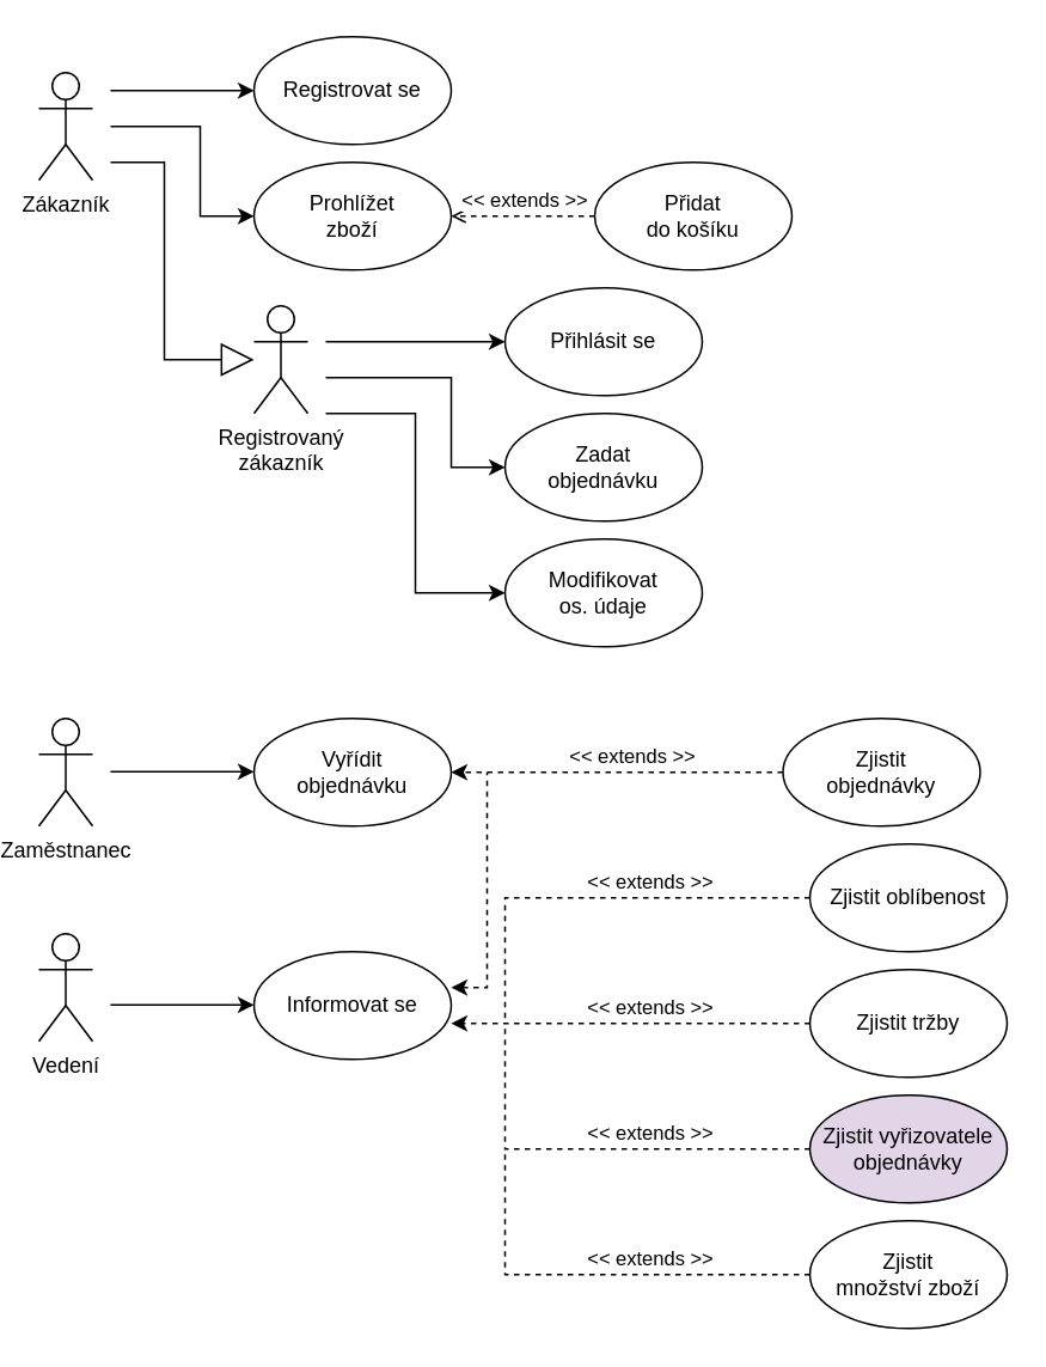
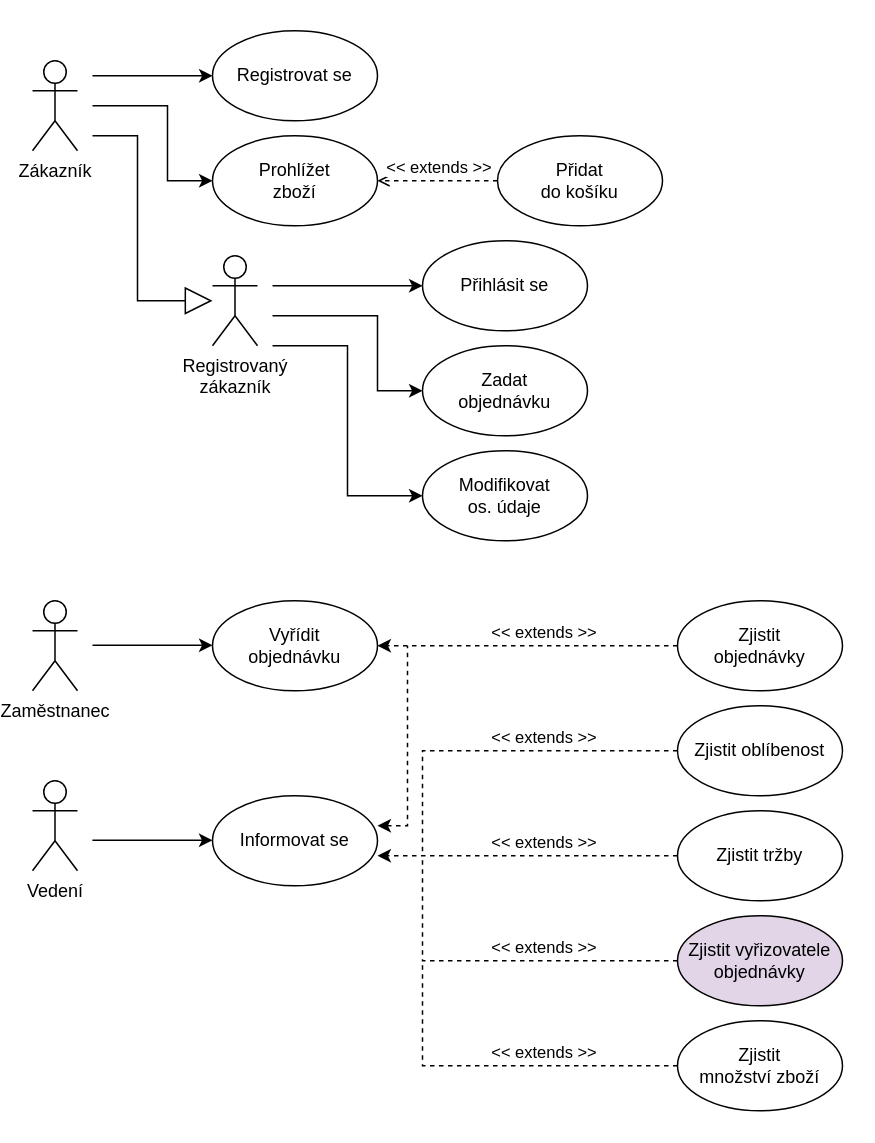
  <mxCell id="0" />
  <mxCell id="1" parent="0" />
  <mxCell id="2" style="edgeStyle=orthogonalEdgeStyle;rounded=0;orthogonalLoop=1;jettySize=auto;html=1;entryX=0;entryY=0.5;entryDx=0;entryDy=0;" edge="1" parent="1" target="11"><mxGeometry relative="1" as="geometry"><mxPoint x="80" y="190" as="targetPoint" /><mxPoint x="60" y="50" as="sourcePoint" /><Array as="points"><mxPoint x="140" y="50" /></Array></mxGeometry></mxCell>
  <mxCell id="3" value="Zákazník" style="shape=umlActor;verticalLabelPosition=bottom;verticalAlign=top;html=1;fontFamily=Helvetica;labelBorderColor=none;labelBackgroundColor=none;" vertex="1" parent="1"><mxGeometry x="20" y="40" width="30" height="60" as="geometry" /></mxCell>
  <mxCell id="4" value="Zaměstnanec" style="shape=umlActor;verticalLabelPosition=bottom;verticalAlign=top;html=1;" vertex="1" parent="1"><mxGeometry x="20" y="400" width="30" height="60" as="geometry" /></mxCell>
  <mxCell id="5" value="Vedení" style="shape=umlActor;verticalLabelPosition=bottom;verticalAlign=top;html=1;" vertex="1" parent="1"><mxGeometry x="20" y="520" width="30" height="60" as="geometry" /></mxCell>
  <mxCell id="6" value="" style="endArrow=block;endSize=16;endFill=0;html=1;rounded=0;" edge="1" parent="1" target="7"><mxGeometry x="-0.263" width="160" relative="1" as="geometry"><mxPoint x="60" y="90" as="sourcePoint" /><mxPoint x="120" y="200" as="targetPoint" /><Array as="points"><mxPoint x="90" y="90" /><mxPoint x="90" y="200" /></Array><mxPoint as="offset" /></mxGeometry></mxCell>
  <mxCell id="7" value="&lt;div&gt;Registrovaný&lt;/div&gt;&lt;div&gt;zákazník&lt;br&gt;&lt;/div&gt;" style="shape=umlActor;verticalLabelPosition=bottom;verticalAlign=top;html=1;" vertex="1" parent="1"><mxGeometry x="140" y="170" width="30" height="60" as="geometry" /></mxCell>
  <mxCell id="8" value="Přihlásit se" style="ellipse;whiteSpace=wrap;html=1;" vertex="1" parent="1"><mxGeometry x="280" y="160" width="110" height="60" as="geometry" /></mxCell>
  <mxCell id="9" value="&lt;div&gt;Zadat&lt;/div&gt;&lt;div&gt;objednávku&lt;br&gt;&lt;/div&gt;" style="ellipse;whiteSpace=wrap;html=1;" vertex="1" parent="1"><mxGeometry x="280" y="230" width="110" height="60" as="geometry" /></mxCell>
  <mxCell id="10" value="&lt;div&gt;Modifikovat &lt;br&gt;&lt;/div&gt;&lt;div&gt;os. údaje&lt;br&gt;&lt;/div&gt;" style="ellipse;whiteSpace=wrap;html=1;" vertex="1" parent="1"><mxGeometry x="280" y="300" width="110" height="60" as="geometry" /></mxCell>
  <mxCell id="11" value="Registrovat se" style="ellipse;whiteSpace=wrap;html=1;" vertex="1" parent="1"><mxGeometry x="140" y="20" width="110" height="60" as="geometry" /></mxCell>
  <mxCell id="12" value="&lt;div&gt;Prohlížet&lt;/div&gt;&lt;div&gt;zboží&lt;br&gt;&lt;/div&gt;" style="ellipse;whiteSpace=wrap;html=1;" vertex="1" parent="1"><mxGeometry x="140" y="90" width="110" height="60" as="geometry" /></mxCell>
  <mxCell id="13" value="&lt;div&gt;Přidat &lt;br&gt;&lt;/div&gt;&lt;div&gt;do košíku&lt;/div&gt;" style="ellipse;whiteSpace=wrap;html=1;" vertex="1" parent="1"><mxGeometry x="330" y="90" width="110" height="60" as="geometry" /></mxCell>
  <mxCell id="14" value="&lt;div&gt;Vyřídit&lt;/div&gt;&lt;div&gt;objednávku&lt;br&gt;&lt;/div&gt;" style="ellipse;whiteSpace=wrap;html=1;" vertex="1" parent="1"><mxGeometry x="140" y="400" width="110" height="60" as="geometry" /></mxCell>
  <mxCell id="15" value="Informovat se" style="ellipse;whiteSpace=wrap;html=1;" vertex="1" parent="1"><mxGeometry x="140" y="530" width="110" height="60" as="geometry" /></mxCell>
- <mxCell id="16" value="&lt;div&gt;Zjistit&lt;/div&gt;&lt;div&gt;objednávky&lt;br&gt;&lt;/div&gt;" style="ellipse;whiteSpace=wrap;html=1;" vertex="1" parent="1"><mxGeometry x="435" y="400" width="110" height="60" as="geometry" /></mxCell>
+ <mxCell id="16" value="&lt;div&gt;Zjistit&lt;/div&gt;&lt;div&gt;objednávky&lt;br&gt;&lt;/div&gt;" style="ellipse;whiteSpace=wrap;html=1;" vertex="1" parent="1"><mxGeometry x="450" y="400" width="110" height="60" as="geometry" /></mxCell>
  <mxCell id="17" value="&lt;div&gt;Zjistit&lt;/div&gt;&lt;div&gt;množství zboží&lt;br&gt;&lt;/div&gt;" style="ellipse;whiteSpace=wrap;html=1;" vertex="1" parent="1"><mxGeometry x="450" y="680" width="110" height="60" as="geometry" /></mxCell>
  <mxCell id="18" value="&lt;div&gt;Zjistit oblíbenost&lt;/div&gt;" style="ellipse;whiteSpace=wrap;html=1;" vertex="1" parent="1"><mxGeometry x="450" y="470" width="110" height="60" as="geometry" /></mxCell>
  <mxCell id="19" value="Zjistit tržby" style="ellipse;whiteSpace=wrap;html=1;" vertex="1" parent="1"><mxGeometry x="450" y="540" width="110" height="60" as="geometry" /></mxCell>
  <mxCell id="20" value="&lt;div&gt;Zjistit vyřizovatele&lt;/div&gt;&lt;div&gt;objednávky&lt;br&gt;&lt;/div&gt;" style="ellipse;whiteSpace=wrap;html=1;fillColor=#e1d5e7;" vertex="1" parent="1"><mxGeometry x="450" y="610" width="110" height="60" as="geometry" /></mxCell>
  <mxCell id="21" style="edgeStyle=orthogonalEdgeStyle;rounded=0;orthogonalLoop=1;jettySize=auto;html=1;entryX=0;entryY=0.5;entryDx=0;entryDy=0;" edge="1" parent="1" target="12"><mxGeometry relative="1" as="geometry"><mxPoint x="140" y="260" as="targetPoint" /><mxPoint x="60" y="70" as="sourcePoint" /><Array as="points"><mxPoint x="60" y="70" /><mxPoint x="110" y="70" /><mxPoint x="110" y="120" /></Array></mxGeometry></mxCell>
  <mxCell id="22" value="" style="endArrow=open;dashed=1;endFill=1;endSize=6;html=1;rounded=0;exitX=0;exitY=0.5;exitDx=0;exitDy=0;entryX=1;entryY=0.5;entryDx=0;entryDy=0;" edge="1" parent="1" source="13" target="12"><mxGeometry width="160" relative="1" as="geometry"><mxPoint x="340" y="270" as="sourcePoint" /><mxPoint x="500" y="270" as="targetPoint" /></mxGeometry></mxCell>
  <mxCell id="23" value="&amp;lt;&amp;lt; extends &amp;gt;&amp;gt;" style="edgeLabel;html=1;align=center;verticalAlign=middle;resizable=0;points=[];" vertex="1" connectable="0" parent="22"><mxGeometry x="-0.344" y="1" relative="1" as="geometry"><mxPoint x="-14" y="-11" as="offset" /></mxGeometry></mxCell>
  <mxCell id="24" style="edgeStyle=orthogonalEdgeStyle;rounded=0;orthogonalLoop=1;jettySize=auto;html=1;entryX=0;entryY=0.5;entryDx=0;entryDy=0;" edge="1" parent="1" target="8"><mxGeometry relative="1" as="geometry"><mxPoint x="270" y="220" as="targetPoint" /><mxPoint x="180" y="190" as="sourcePoint" /><Array as="points"><mxPoint x="180" y="190" /></Array></mxGeometry></mxCell>
  <mxCell id="25" style="edgeStyle=orthogonalEdgeStyle;rounded=0;orthogonalLoop=1;jettySize=auto;html=1;entryX=0;entryY=0.5;entryDx=0;entryDy=0;" edge="1" parent="1" target="9"><mxGeometry relative="1" as="geometry"><mxPoint x="259.97" y="269.66" as="targetPoint" /><mxPoint x="180" y="210" as="sourcePoint" /><Array as="points"><mxPoint x="180" y="210" /><mxPoint x="250" y="210" /><mxPoint x="250" y="260" /></Array></mxGeometry></mxCell>
  <mxCell id="26" style="edgeStyle=orthogonalEdgeStyle;rounded=0;orthogonalLoop=1;jettySize=auto;html=1;entryX=0;entryY=0.5;entryDx=0;entryDy=0;" edge="1" parent="1" target="10"><mxGeometry relative="1" as="geometry"><mxPoint x="259.97" y="340" as="targetPoint" /><mxPoint x="180" y="230" as="sourcePoint" /><Array as="points"><mxPoint x="180" y="230" /><mxPoint x="230" y="230" /><mxPoint x="230" y="330" /></Array></mxGeometry></mxCell>
  <mxCell id="27" style="edgeStyle=orthogonalEdgeStyle;rounded=0;orthogonalLoop=1;jettySize=auto;html=1;entryX=0;entryY=0.5;entryDx=0;entryDy=0;" edge="1" parent="1"><mxGeometry relative="1" as="geometry"><mxPoint x="139.97" y="429.66" as="targetPoint" /><mxPoint x="59.97" y="429.66" as="sourcePoint" /><Array as="points"><mxPoint x="139.97" y="429.66" /></Array></mxGeometry></mxCell>
  <mxCell id="28" value="" style="endArrow=classic;dashed=1;endFill=1;endSize=6;html=1;rounded=0;exitX=0;exitY=0.5;exitDx=0;exitDy=0;entryX=1;entryY=0.5;entryDx=0;entryDy=0;" edge="1" parent="1" source="16" target="14"><mxGeometry width="160" relative="1" as="geometry"><mxPoint x="420" y="429.66" as="sourcePoint" /><mxPoint x="340" y="429.66" as="targetPoint" /></mxGeometry></mxCell>
  <mxCell id="29" value="&amp;lt;&amp;lt; extends &amp;gt;&amp;gt;" style="edgeLabel;html=1;align=center;verticalAlign=middle;resizable=0;points=[];" vertex="1" connectable="0" parent="28"><mxGeometry x="-0.344" y="1" relative="1" as="geometry"><mxPoint x="-24" y="-11" as="offset" /></mxGeometry></mxCell>
  <mxCell id="30" style="edgeStyle=orthogonalEdgeStyle;rounded=0;orthogonalLoop=1;jettySize=auto;html=1;entryX=0;entryY=0.5;entryDx=0;entryDy=0;" edge="1" parent="1"><mxGeometry relative="1" as="geometry"><mxPoint x="139.94" y="559.66" as="targetPoint" /><mxPoint x="59.94" y="559.66" as="sourcePoint" /><Array as="points"><mxPoint x="139.94" y="559.66" /></Array></mxGeometry></mxCell>
  <mxCell id="31" value="" style="endArrow=none;dashed=1;endFill=0;endSize=6;html=1;rounded=0;exitX=0;exitY=0.5;exitDx=0;exitDy=0;" edge="1" parent="1" source="18"><mxGeometry width="160" relative="1" as="geometry"><mxPoint x="400" y="510" as="sourcePoint" /><mxPoint x="280" y="570" as="targetPoint" /><Array as="points"><mxPoint x="280" y="500" /></Array></mxGeometry></mxCell>
  <mxCell id="32" value="&amp;lt;&amp;lt; extends &amp;gt;&amp;gt;" style="edgeLabel;html=1;align=center;verticalAlign=middle;resizable=0;points=[];" vertex="1" connectable="0" parent="31"><mxGeometry x="-0.344" y="1" relative="1" as="geometry"><mxPoint x="-11" y="-11" as="offset" /></mxGeometry></mxCell>
  <mxCell id="33" value="" style="endArrow=classic;dashed=1;endFill=1;endSize=6;html=1;rounded=0;entryX=1;entryY=0.5;entryDx=0;entryDy=0;exitX=0;exitY=0.5;exitDx=0;exitDy=0;" edge="1" parent="1" source="19"><mxGeometry width="160" relative="1" as="geometry"><mxPoint x="400" y="580" as="sourcePoint" /><mxPoint x="250" y="570" as="targetPoint" /></mxGeometry></mxCell>
  <mxCell id="34" value="&amp;lt;&amp;lt; extends &amp;gt;&amp;gt;" style="edgeLabel;html=1;align=center;verticalAlign=middle;resizable=0;points=[];" vertex="1" connectable="0" parent="33"><mxGeometry x="-0.344" y="1" relative="1" as="geometry"><mxPoint x="-24" y="-11" as="offset" /></mxGeometry></mxCell>
  <mxCell id="35" value="" style="endArrow=none;dashed=1;endFill=0;endSize=6;html=1;rounded=0;exitX=0;exitY=0.5;exitDx=0;exitDy=0;" edge="1" parent="1" source="20"><mxGeometry width="160" relative="1" as="geometry"><mxPoint x="410" y="640" as="sourcePoint" /><mxPoint x="280" y="570" as="targetPoint" /><Array as="points"><mxPoint x="280" y="640" /></Array></mxGeometry></mxCell>
  <mxCell id="36" value="&amp;lt;&amp;lt; extends &amp;gt;&amp;gt;" style="edgeLabel;html=1;align=center;verticalAlign=middle;resizable=0;points=[];" vertex="1" connectable="0" parent="35"><mxGeometry x="-0.344" y="1" relative="1" as="geometry"><mxPoint x="-11" y="-11" as="offset" /></mxGeometry></mxCell>
  <mxCell id="37" value="" style="endArrow=none;dashed=1;endFill=0;endSize=6;html=1;rounded=0;exitX=0;exitY=0.5;exitDx=0;exitDy=0;" edge="1" parent="1" source="17"><mxGeometry width="160" relative="1" as="geometry"><mxPoint x="410" y="710" as="sourcePoint" /><mxPoint x="280" y="640" as="targetPoint" /><Array as="points"><mxPoint x="280" y="710" /></Array></mxGeometry></mxCell>
  <mxCell id="38" value="&amp;lt;&amp;lt; extends &amp;gt;&amp;gt;" style="edgeLabel;html=1;align=center;verticalAlign=middle;resizable=0;points=[];" vertex="1" connectable="0" parent="37"><mxGeometry x="-0.344" y="1" relative="1" as="geometry"><mxPoint x="-11" y="-11" as="offset" /></mxGeometry></mxCell>
  <mxCell id="39" value="" style="endArrow=none;dashed=1;endFill=0;endSize=6;html=1;rounded=0;startArrow=classic;startFill=1;exitX=1;exitY=0.333;exitDx=0;exitDy=0;exitPerimeter=0;" edge="1" parent="1" source="15"><mxGeometry width="160" relative="1" as="geometry"><mxPoint x="280" y="500" as="sourcePoint" /><mxPoint x="270" y="430" as="targetPoint" /><Array as="points"><mxPoint x="270" y="550" /></Array></mxGeometry></mxCell>
